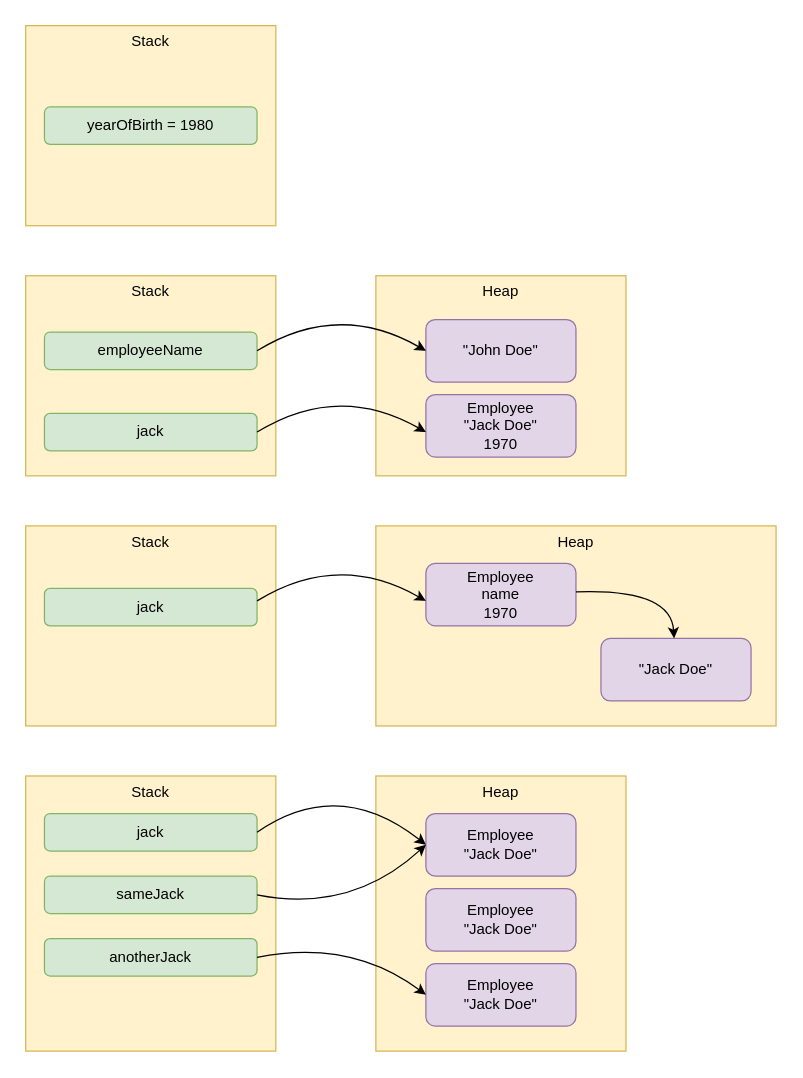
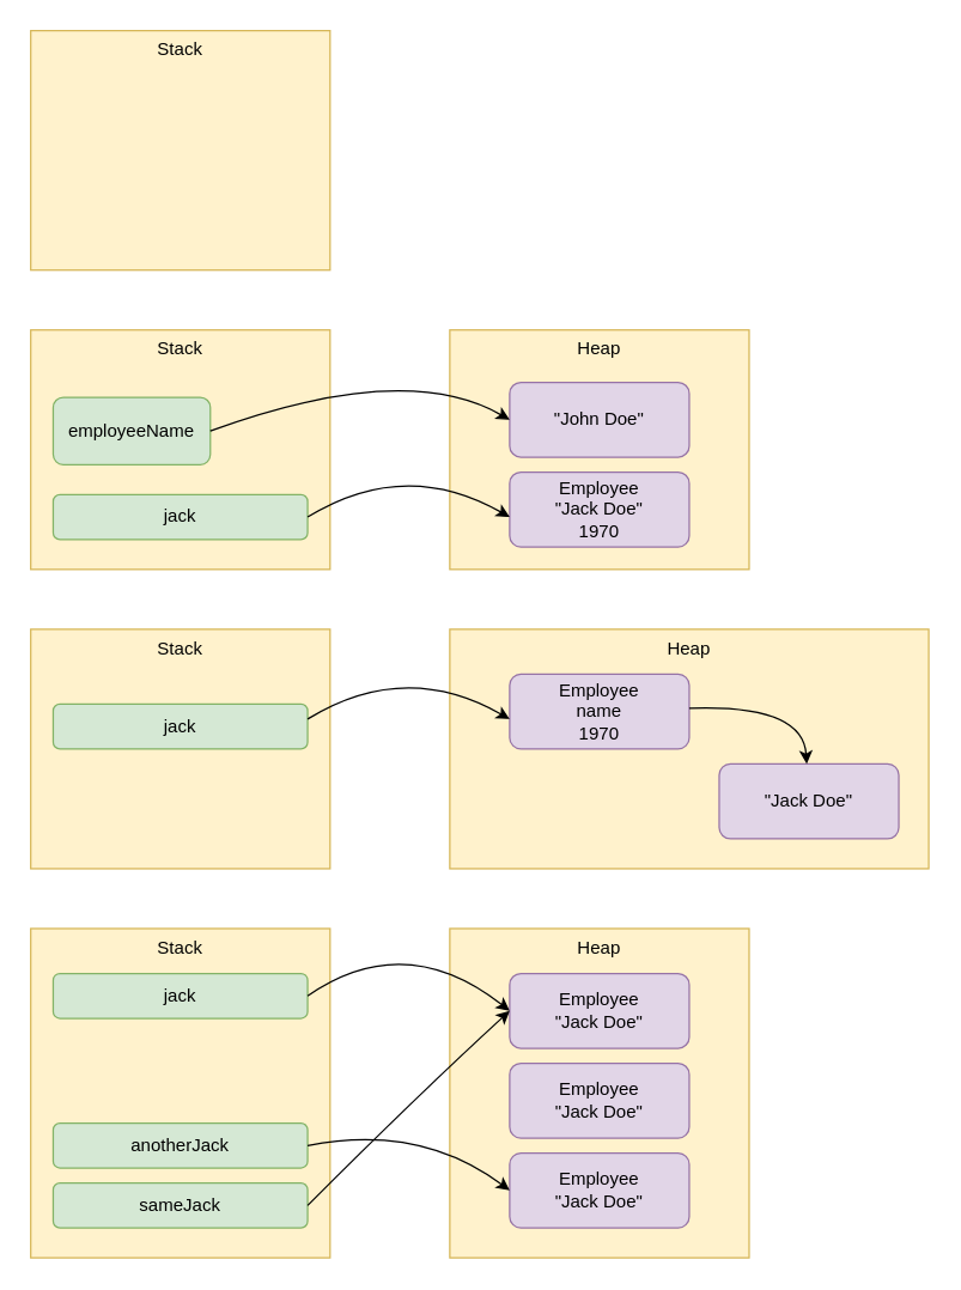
  <mxCell id="0" />
  <mxCell id="1" parent="0" />
  <mxCell id="2" value="&lt;div align=&quot;left&quot;&gt;Stack&lt;br&gt;&lt;/div&gt;" style="rounded=0;whiteSpace=wrap;html=1;fillColor=#fff2cc;strokeColor=#d6b656;labelPosition=center;verticalLabelPosition=top;align=center;verticalAlign=bottom;spacing=-20;spacingTop=0;" vertex="1" parent="1"><mxGeometry x="20" y="20" width="200" height="160" as="geometry" /></mxCell>
- <mxCell id="3" value="yearOfBirth = 1980" style="rounded=1;whiteSpace=wrap;html=1;fillColor=#d5e8d4;strokeColor=#82b366;" vertex="1" parent="1"><mxGeometry x="35" y="85" width="170" height="30" as="geometry" /></mxCell>
  <mxCell id="4" value="&lt;div align=&quot;left&quot;&gt;Stack&lt;br&gt;&lt;/div&gt;" style="rounded=0;whiteSpace=wrap;html=1;fillColor=#fff2cc;strokeColor=#d6b656;labelPosition=center;verticalLabelPosition=top;align=center;verticalAlign=bottom;spacing=-20;spacingTop=0;" vertex="1" parent="1"><mxGeometry x="20" y="220" width="200" height="160" as="geometry" /></mxCell>
  <mxCell id="5" value="Heap" style="rounded=0;html=1;fillColor=#fff2cc;strokeColor=#d6b656;labelPosition=center;verticalLabelPosition=top;align=center;verticalAlign=bottom;whiteSpace=wrap;spacing=-20;" vertex="1" parent="1"><mxGeometry x="300" y="220" width="200" height="160" as="geometry" /></mxCell>
- <mxCell id="6" value="&lt;div&gt;employeeName&lt;/div&gt;" style="rounded=1;whiteSpace=wrap;html=1;fillColor=#d5e8d4;strokeColor=#82b366;" vertex="1" parent="1"><mxGeometry x="35" y="265" width="170" height="30" as="geometry" /></mxCell>
+ <mxCell id="6" value="&lt;div&gt;employeeName&lt;/div&gt;" style="rounded=1;whiteSpace=wrap;html=1;fillColor=#d5e8d4;strokeColor=#82b366;" vertex="1" parent="1"><mxGeometry x="35" y="265" width="105" height="45" as="geometry" /></mxCell>
  <mxCell id="7" value="&quot;John Doe&quot;" style="rounded=1;whiteSpace=wrap;html=1;fillColor=#e1d5e7;strokeColor=#9673a6;" vertex="1" parent="1"><mxGeometry x="340" y="255" width="120" height="50" as="geometry" /></mxCell>
  <mxCell id="8" value="jack" style="rounded=1;whiteSpace=wrap;html=1;fillColor=#d5e8d4;strokeColor=#82b366;" vertex="1" parent="1"><mxGeometry x="35" y="330" width="170" height="30" as="geometry" /></mxCell>
  <mxCell id="9" value="&lt;div&gt;Employee&lt;br&gt;&lt;/div&gt;&lt;div&gt;&quot;Jack Doe&quot;&lt;/div&gt;&lt;div&gt;1970&lt;br&gt;&lt;/div&gt;" style="rounded=1;whiteSpace=wrap;html=1;fillColor=#e1d5e7;strokeColor=#9673a6;" vertex="1" parent="1"><mxGeometry x="340" y="315" width="120" height="50" as="geometry" /></mxCell>
  <mxCell id="10" value="&lt;div align=&quot;left&quot;&gt;Stack&lt;br&gt;&lt;/div&gt;" style="rounded=0;whiteSpace=wrap;html=1;fillColor=#fff2cc;strokeColor=#d6b656;labelPosition=center;verticalLabelPosition=top;align=center;verticalAlign=bottom;spacing=-20;spacingTop=0;" vertex="1" parent="1"><mxGeometry x="20" y="420" width="200" height="160" as="geometry" /></mxCell>
  <mxCell id="11" value="Heap" style="rounded=0;html=1;fillColor=#fff2cc;strokeColor=#d6b656;labelPosition=center;verticalLabelPosition=top;align=center;verticalAlign=bottom;whiteSpace=wrap;spacing=-20;" vertex="1" parent="1"><mxGeometry x="300" y="420" width="320" height="160" as="geometry" /></mxCell>
  <mxCell id="12" value="&lt;div&gt;Employee&lt;br&gt;&lt;/div&gt;&lt;div&gt;name&lt;br&gt;&lt;/div&gt;&lt;div&gt;1970&lt;/div&gt;" style="rounded=1;whiteSpace=wrap;html=1;fillColor=#e1d5e7;strokeColor=#9673a6;" vertex="1" parent="1"><mxGeometry x="340" y="450" width="120" height="50" as="geometry" /></mxCell>
  <mxCell id="13" value="jack" style="rounded=1;whiteSpace=wrap;html=1;fillColor=#d5e8d4;strokeColor=#82b366;" vertex="1" parent="1"><mxGeometry x="35" y="470" width="170" height="30" as="geometry" /></mxCell>
  <mxCell id="14" value="&quot;Jack Doe&quot;" style="rounded=1;whiteSpace=wrap;html=1;fillColor=#e1d5e7;strokeColor=#9673a6;" vertex="1" parent="1"><mxGeometry x="480" y="510" width="120" height="50" as="geometry" /></mxCell>
  <mxCell id="15" value="" style="curved=1;endArrow=classic;html=1;fontColor=none;exitX=1;exitY=0.5;exitDx=0;exitDy=0;entryX=0;entryY=0.5;entryDx=0;entryDy=0;" edge="1" parent="1" source="6" target="7"><mxGeometry width="50" height="50" relative="1" as="geometry"><mxPoint x="160" y="750" as="sourcePoint" /><mxPoint x="520" y="690" as="targetPoint" /><Array as="points"><mxPoint x="270" y="240" /></Array></mxGeometry></mxCell>
  <mxCell id="16" value="" style="curved=1;endArrow=classic;html=1;fontColor=none;exitX=1;exitY=0.5;exitDx=0;exitDy=0;entryX=0;entryY=0.5;entryDx=0;entryDy=0;" edge="1" parent="1"><mxGeometry width="50" height="50" relative="1" as="geometry"><mxPoint x="205" y="345" as="sourcePoint" /><mxPoint x="340" y="345" as="targetPoint" /><Array as="points"><mxPoint x="270" y="305" /></Array></mxGeometry></mxCell>
  <mxCell id="17" value="" style="curved=1;endArrow=classic;html=1;fontColor=none;exitX=1;exitY=0.5;exitDx=0;exitDy=0;entryX=0;entryY=0.5;entryDx=0;entryDy=0;" edge="1" parent="1"><mxGeometry width="50" height="50" relative="1" as="geometry"><mxPoint x="205" y="480" as="sourcePoint" /><mxPoint x="340" y="480" as="targetPoint" /><Array as="points"><mxPoint x="270" y="440" /></Array></mxGeometry></mxCell>
  <mxCell id="18" value="" style="curved=1;endArrow=classic;html=1;fontColor=none;" edge="1" parent="1" source="12" target="14"><mxGeometry width="50" height="50" relative="1" as="geometry"><mxPoint x="600" y="350" as="sourcePoint" /><mxPoint x="595" y="470" as="targetPoint" /><Array as="points"><mxPoint x="536" y="470" /></Array></mxGeometry></mxCell>
  <mxCell id="19" value="&lt;div align=&quot;left&quot;&gt;Stack&lt;br&gt;&lt;/div&gt;" style="rounded=0;whiteSpace=wrap;html=1;fillColor=#fff2cc;strokeColor=#d6b656;labelPosition=center;verticalLabelPosition=top;align=center;verticalAlign=bottom;spacing=-20;spacingTop=0;" vertex="1" parent="1"><mxGeometry x="20" y="620" width="200" height="220" as="geometry" /></mxCell>
  <mxCell id="20" value="Heap" style="rounded=0;html=1;fillColor=#fff2cc;strokeColor=#d6b656;labelPosition=center;verticalLabelPosition=top;align=center;verticalAlign=bottom;whiteSpace=wrap;spacing=-20;" vertex="1" parent="1"><mxGeometry x="300" y="620" width="200" height="220" as="geometry" /></mxCell>
  <mxCell id="21" value="jack" style="rounded=1;whiteSpace=wrap;html=1;fillColor=#d5e8d4;strokeColor=#82b366;" vertex="1" parent="1"><mxGeometry x="35" y="650" width="170" height="30" as="geometry" /></mxCell>
- <mxCell id="22" value="sameJack" style="rounded=1;whiteSpace=wrap;html=1;fillColor=#d5e8d4;strokeColor=#82b366;" vertex="1" parent="1"><mxGeometry x="35" y="700" width="170" height="30" as="geometry" /></mxCell>
+ <mxCell id="22" value="sameJack" style="rounded=1;whiteSpace=wrap;html=1;fillColor=#d5e8d4;strokeColor=#82b366;" vertex="1" parent="1"><mxGeometry x="35" y="790" width="170" height="30" as="geometry" /></mxCell>
  <mxCell id="23" value="anotherJack" style="rounded=1;whiteSpace=wrap;html=1;fillColor=#d5e8d4;strokeColor=#82b366;" vertex="1" parent="1"><mxGeometry x="35" y="750" width="170" height="30" as="geometry" /></mxCell>
  <mxCell id="24" value="&lt;div&gt;Employee&lt;br&gt;&lt;/div&gt;&quot;Jack Doe&quot;" style="rounded=1;whiteSpace=wrap;html=1;fillColor=#e1d5e7;strokeColor=#9673a6;" vertex="1" parent="1"><mxGeometry x="340" y="650" width="120" height="50" as="geometry" /></mxCell>
  <mxCell id="25" value="&lt;div&gt;Employee&lt;br&gt;&lt;/div&gt;&quot;Jack Doe&quot;" style="rounded=1;whiteSpace=wrap;html=1;fillColor=#e1d5e7;strokeColor=#9673a6;" vertex="1" parent="1"><mxGeometry x="340" y="710" width="120" height="50" as="geometry" /></mxCell>
  <mxCell id="26" value="&lt;div&gt;Employee&lt;br&gt;&lt;/div&gt;&quot;Jack Doe&quot;" style="rounded=1;whiteSpace=wrap;html=1;fillColor=#e1d5e7;strokeColor=#9673a6;" vertex="1" parent="1"><mxGeometry x="340" y="770" width="120" height="50" as="geometry" /></mxCell>
  <mxCell id="27" value="" style="curved=1;endArrow=classic;html=1;fontColor=none;exitX=1;exitY=0.5;exitDx=0;exitDy=0;entryX=0;entryY=0.5;entryDx=0;entryDy=0;" edge="1" parent="1" source="21" target="24"><mxGeometry width="50" height="50" relative="1" as="geometry"><mxPoint x="260" y="700" as="sourcePoint" /><mxPoint x="270" y="700" as="targetPoint" /><Array as="points"><mxPoint x="270" y="620" /></Array></mxGeometry></mxCell>
  <mxCell id="28" value="" style="curved=1;endArrow=classic;html=1;fontColor=none;exitX=1;exitY=0.5;exitDx=0;exitDy=0;entryX=0;entryY=0.5;entryDx=0;entryDy=0;" edge="1" parent="1" source="22" target="24"><mxGeometry width="50" height="50" relative="1" as="geometry"><mxPoint x="215" y="675" as="sourcePoint" /><mxPoint x="280" y="740" as="targetPoint" /><Array as="points"><mxPoint x="280" y="730" /></Array></mxGeometry></mxCell>
  <mxCell id="29" value="" style="curved=1;endArrow=classic;html=1;fontColor=none;exitX=1;exitY=0.5;exitDx=0;exitDy=0;entryX=0;entryY=0.5;entryDx=0;entryDy=0;" edge="1" parent="1" source="23" target="26"><mxGeometry width="50" height="50" relative="1" as="geometry"><mxPoint x="220" y="895" as="sourcePoint" /><mxPoint x="355" y="905" as="targetPoint" /><Array as="points"><mxPoint x="280" y="750" /></Array></mxGeometry></mxCell>
